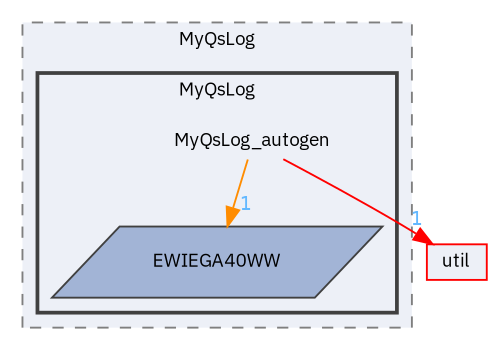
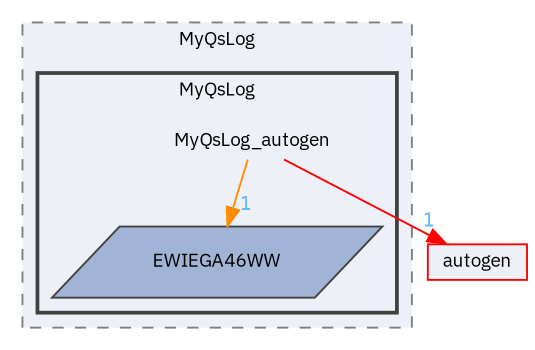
  digraph {
    compound=true
    fontname="IBM Plex Sans"
    node [fontname="IBM Plex Sans" fontsize=10 style=filled]
    edge [fontcolor=steelblue1 fontname="IBM Plex Sans" fontsize=10 headlabel=1 labeldistance=1.5 labelfontname=Helvetica labelfontsize=10]
    n1 [height=0.2 label=MyQsLog_autogen shape=plaintext width=0.4 style=""]
-   n2 [color=grey25 fillcolor="#a2b4d6" height=0.2 label=EWIEGA40WW shape=parallelogram width=0.4]
-   n3 [color=red fillcolor="#edf0f7" height=0.2 label=util shape=box width=0.4]
+   n2 [color=grey25 fillcolor="#a2b4d6" height=0.2 label=EWIEGA46WW shape=parallelogram width=0.4]
+   n3 [color=red fillcolor="#edf0f7" height=0.2 label=autogen shape=box width=0.4]
    subgraph cluster_1 {
      bgcolor="#edf0f7"
      fontsize=10
      label=MyQsLog
      pencolor=grey50
      style="filled,dashed"
      subgraph cluster_2 {
        bgcolor="#edf0f7"
        fontsize=10
        label=MyQsLog
        pencolor=grey25
        style="filled,bold"
        n1
        n2
      }
    }
    n1 -> n2 [color=darkorange]
    n1 -> n3 [color=red]
  }
